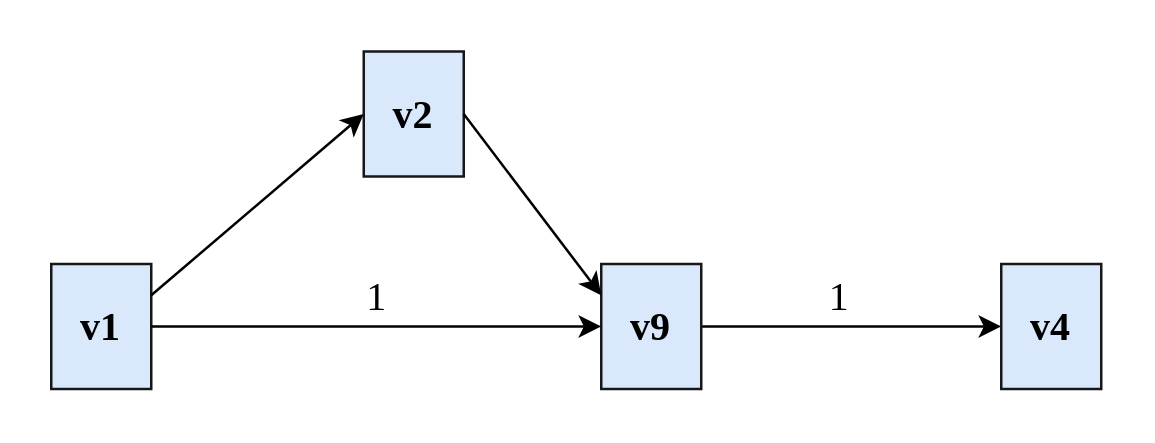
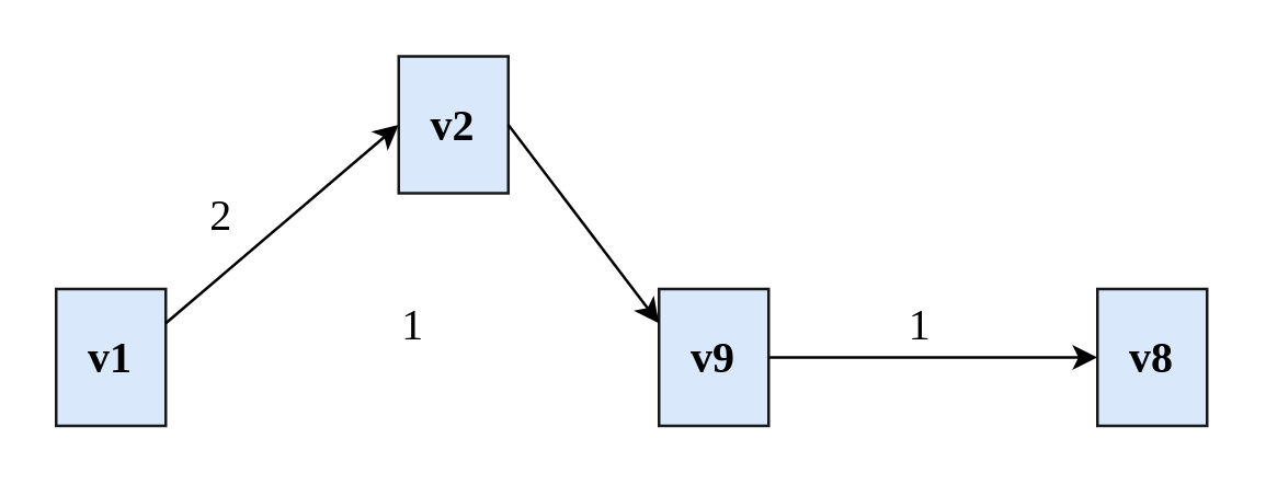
  <mxCell id="0" />
  <mxCell id="1" parent="0" />
  <mxCell id="2" value="&lt;b&gt;&lt;font style=&quot;font-size: 16px;&quot; face=&quot;Verdana&quot;&gt;v2&lt;/font&gt;&lt;/b&gt;" style="rounded=0;whiteSpace=wrap;html=1;fillColor=#dae8fc;strokeColor=#161718;" parent="1" vertex="1"><mxGeometry x="145" y="20" width="40" height="50" as="geometry" /></mxCell>
  <mxCell id="3" value="&lt;b&gt;&lt;font style=&quot;font-size: 16px;&quot; face=&quot;Verdana&quot;&gt;v1&lt;/font&gt;&lt;/b&gt;" style="rounded=0;whiteSpace=wrap;html=1;fillColor=#dae8fc;strokeColor=#161718;" parent="1" vertex="1"><mxGeometry x="20" y="105" width="40" height="50" as="geometry" /></mxCell>
  <mxCell id="4" style="edgeStyle=orthogonalEdgeStyle;rounded=0;orthogonalLoop=1;jettySize=auto;html=1;exitX=1;exitY=0.5;exitDx=0;exitDy=0;entryX=0;entryY=0.5;entryDx=0;entryDy=0;" edge="1" parent="1" source="5" target="6"><mxGeometry relative="1" as="geometry" /></mxCell>
  <mxCell id="5" value="&lt;b&gt;&lt;font style=&quot;font-size: 16px;&quot; face=&quot;Verdana&quot;&gt;v9&lt;/font&gt;&lt;/b&gt;" style="rounded=0;whiteSpace=wrap;html=1;fillColor=#dae8fc;strokeColor=#161718;" parent="1" vertex="1"><mxGeometry x="240" y="105" width="40" height="50" as="geometry" /></mxCell>
- <mxCell id="6" value="&lt;b&gt;&lt;font style=&quot;font-size: 16px;&quot; face=&quot;Verdana&quot;&gt;v4&lt;/font&gt;&lt;/b&gt;" style="rounded=0;whiteSpace=wrap;html=1;fillColor=#dae8fc;strokeColor=#161718;" parent="1" vertex="1"><mxGeometry x="400" y="105" width="40" height="50" as="geometry" /></mxCell>
+ <mxCell id="6" value="&lt;b&gt;&lt;font style=&quot;font-size: 16px;&quot; face=&quot;Verdana&quot;&gt;v8&lt;/font&gt;&lt;/b&gt;" style="rounded=0;whiteSpace=wrap;html=1;fillColor=#dae8fc;strokeColor=#161718;" parent="1" vertex="1"><mxGeometry x="400" y="105" width="40" height="50" as="geometry" /></mxCell>
  <mxCell id="7" value="" style="endArrow=classic;html=1;rounded=0;exitX=1;exitY=0.25;exitDx=0;exitDy=0;entryX=0;entryY=0.5;entryDx=0;entryDy=0;" parent="1" source="3" target="2" edge="1"><mxGeometry width="50" height="50" relative="1" as="geometry"><mxPoint x="30" y="105" as="sourcePoint" /><mxPoint x="80" y="55" as="targetPoint" /></mxGeometry></mxCell>
  <mxCell id="8" value="" style="endArrow=classic;html=1;rounded=0;exitX=1;exitY=0.5;exitDx=0;exitDy=0;entryX=0;entryY=0.25;entryDx=0;entryDy=0;" parent="1" source="2" target="5" edge="1"><mxGeometry width="50" height="50" relative="1" as="geometry"><mxPoint x="150" y="175" as="sourcePoint" /><mxPoint x="200" y="125" as="targetPoint" /></mxGeometry></mxCell>
- <mxCell id="9" value="" style="endArrow=classic;html=1;rounded=0;exitX=1;exitY=0.5;exitDx=0;exitDy=0;entryX=0;entryY=0.5;entryDx=0;entryDy=0;" parent="1" source="3" target="5" edge="1"><mxGeometry width="50" height="50" relative="1" as="geometry"><mxPoint x="150" y="175" as="sourcePoint" /><mxPoint x="200" y="125" as="targetPoint" /></mxGeometry></mxCell>
+ <mxCell id="10" value="&lt;font face=&quot;Verdana&quot; style=&quot;font-size: 16px;&quot;&gt;2&lt;/font&gt;" style="text;html=1;align=center;verticalAlign=middle;resizable=0;points=[];autosize=1;strokeColor=none;fillColor=none;" parent="1" vertex="1"><mxGeometry x="65" y="63" width="30" height="30" as="geometry" /></mxCell>
  <mxCell id="11" value="&lt;font face=&quot;Verdana&quot; style=&quot;font-size: 16px;&quot;&gt;1&lt;/font&gt;" style="text;html=1;align=center;verticalAlign=middle;resizable=0;points=[];autosize=1;strokeColor=none;fillColor=none;" parent="1" vertex="1"><mxGeometry x="135" y="103" width="30" height="30" as="geometry" /></mxCell>
  <mxCell id="12" value="&lt;font face=&quot;Verdana&quot; style=&quot;font-size: 16px;&quot;&gt;1&lt;/font&gt;" style="text;html=1;align=center;verticalAlign=middle;resizable=0;points=[];autosize=1;strokeColor=none;fillColor=none;" parent="1" vertex="1"><mxGeometry x="320" y="103" width="30" height="30" as="geometry" /></mxCell>
